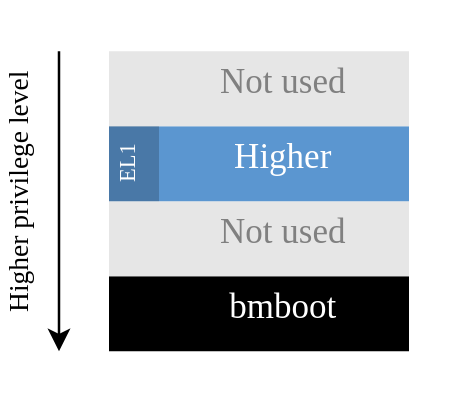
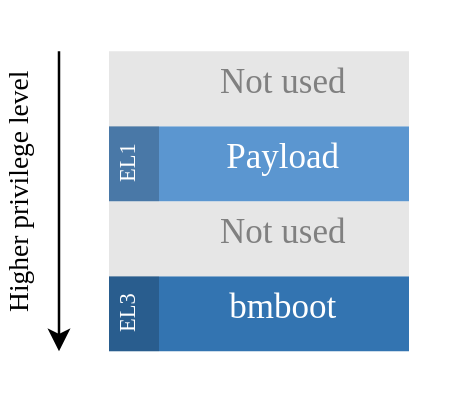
  <mxCell id="0" />
  <mxCell id="1" parent="0" />
- <mxCell id="2" value="&lt;font style=&quot;font-size: 14px;&quot;&gt;bmboot&lt;br style=&quot;font-size: 14px;&quot;&gt;&lt;/font&gt;" style="rounded=0;whiteSpace=wrap;html=1;fontSize=14;fontFamily=Helvetica Now Display;strokeColor=none;fontColor=#FFFFFF;verticalAlign=middle;spacingTop=-4;fillColor=#000000;spacingLeft=25;spacingRight=5;" parent="1" vertex="1"><mxGeometry x="40" y="110" width="120" height="30" as="geometry" /></mxCell>
+ <mxCell id="2" value="&lt;font style=&quot;font-size: 14px;&quot;&gt;bmboot&lt;br style=&quot;font-size: 14px;&quot;&gt;&lt;/font&gt;" style="rounded=0;whiteSpace=wrap;html=1;fontSize=14;fontFamily=Helvetica Now Display;strokeColor=none;fontColor=#FFFFFF;verticalAlign=middle;spacingTop=-4;fillColor=#3374B1;spacingLeft=25;spacingRight=5;" parent="1" vertex="1"><mxGeometry x="40" y="110" width="120" height="30" as="geometry" /></mxCell>
  <mxCell id="3" value="&lt;font style=&quot;font-size: 14px;&quot;&gt;Not used&lt;/font&gt;" style="rounded=0;whiteSpace=wrap;html=1;fontSize=14;fontFamily=Helvetica Now Display;strokeColor=none;verticalAlign=middle;spacingTop=-4;fillColor=#E6E6E6;spacingLeft=25;spacingRight=5;fontColor=#808080;" parent="1" vertex="1"><mxGeometry x="40" y="80" width="120" height="30" as="geometry" /></mxCell>
- <mxCell id="4" value="&lt;span style=&quot;font-size: 14px;&quot;&gt;Higher&lt;/span&gt;" style="rounded=0;whiteSpace=wrap;html=1;fontSize=14;fontFamily=Helvetica Now Display;strokeColor=none;fontColor=#FFFFFF;verticalAlign=middle;spacingTop=-4;fillColor=#5B96D0;spacingLeft=25;spacingRight=5;" parent="1" vertex="1"><mxGeometry x="40" y="50" width="120" height="30" as="geometry" /></mxCell>
+ <mxCell id="4" value="&lt;span style=&quot;font-size: 14px;&quot;&gt;Payload&lt;/span&gt;" style="rounded=0;whiteSpace=wrap;html=1;fontSize=14;fontFamily=Helvetica Now Display;strokeColor=none;fontColor=#FFFFFF;verticalAlign=middle;spacingTop=-4;fillColor=#5B96D0;spacingLeft=25;spacingRight=5;" parent="1" vertex="1"><mxGeometry x="40" y="50" width="120" height="30" as="geometry" /></mxCell>
  <mxCell id="5" value="&lt;font style=&quot;font-size: 14px;&quot;&gt;&lt;span style=&quot;font-size: 14px;&quot;&gt;Not used&lt;/span&gt;&lt;/font&gt;" style="rounded=0;whiteSpace=wrap;html=1;fontSize=14;fontFamily=Helvetica Now Display;strokeColor=none;verticalAlign=middle;spacingTop=-4;fillColor=#E6E6E6;spacingLeft=25;spacingRight=5;fontColor=#808080;" parent="1" vertex="1"><mxGeometry x="40" y="20" width="120" height="30" as="geometry" /></mxCell>
+ <mxCell id="6" value="EL3" style="rounded=0;whiteSpace=wrap;html=1;fontSize=9;fontFamily=Helvetica Now Display;strokeColor=none;verticalAlign=middle;spacingTop=-4;horizontal=0;fillColor=#000000;opacity=20;fontColor=#FFFFFF;" parent="1" vertex="1"><mxGeometry x="40" y="110" width="20" height="30" as="geometry" /></mxCell>
  <mxCell id="7" value="EL1" style="rounded=0;whiteSpace=wrap;html=1;fontSize=9;fontFamily=Helvetica Now Display;strokeColor=none;verticalAlign=middle;spacingTop=-4;horizontal=0;fillColor=#000000;opacity=20;fontColor=#FFFFFF;" parent="1" vertex="1"><mxGeometry x="40" y="50" width="20" height="30" as="geometry" /></mxCell>
  <mxCell id="8" value="Higher privilege level" style="endArrow=classic;html=1;labelBackgroundColor=none;fontFamily=Helvetica Now Display;fontSize=11;horizontal=0;verticalAlign=bottom;align=center;" parent="1" edge="1"><mxGeometry y="-10" width="50" height="50" relative="1" as="geometry"><mxPoint x="20" y="20" as="sourcePoint" /><mxPoint x="20" y="140" as="targetPoint" /><mxPoint as="offset" /></mxGeometry></mxCell>
